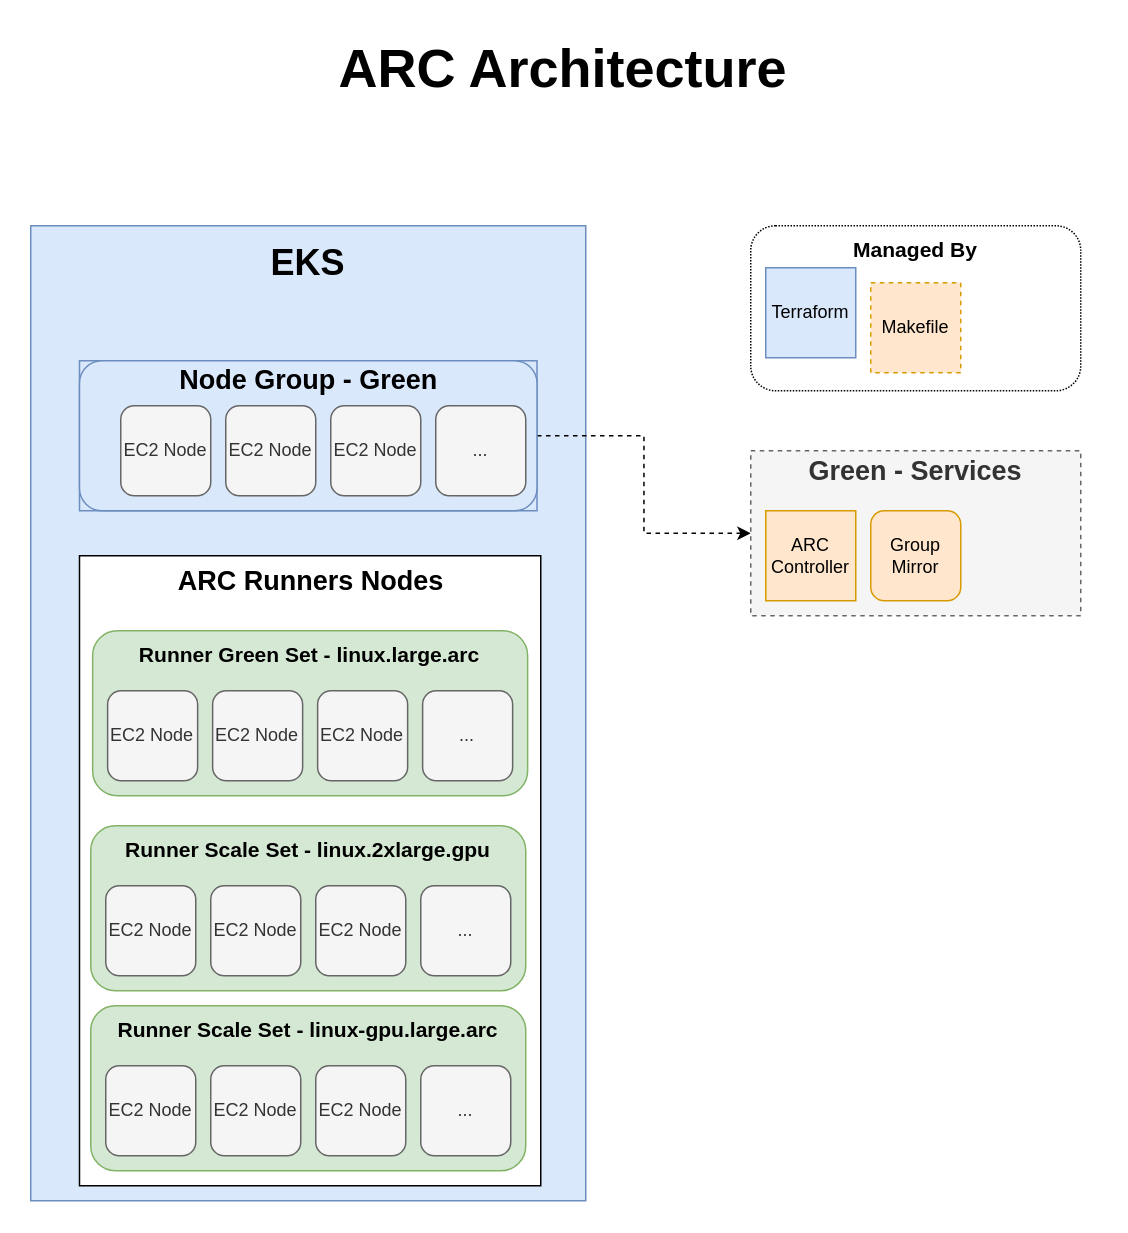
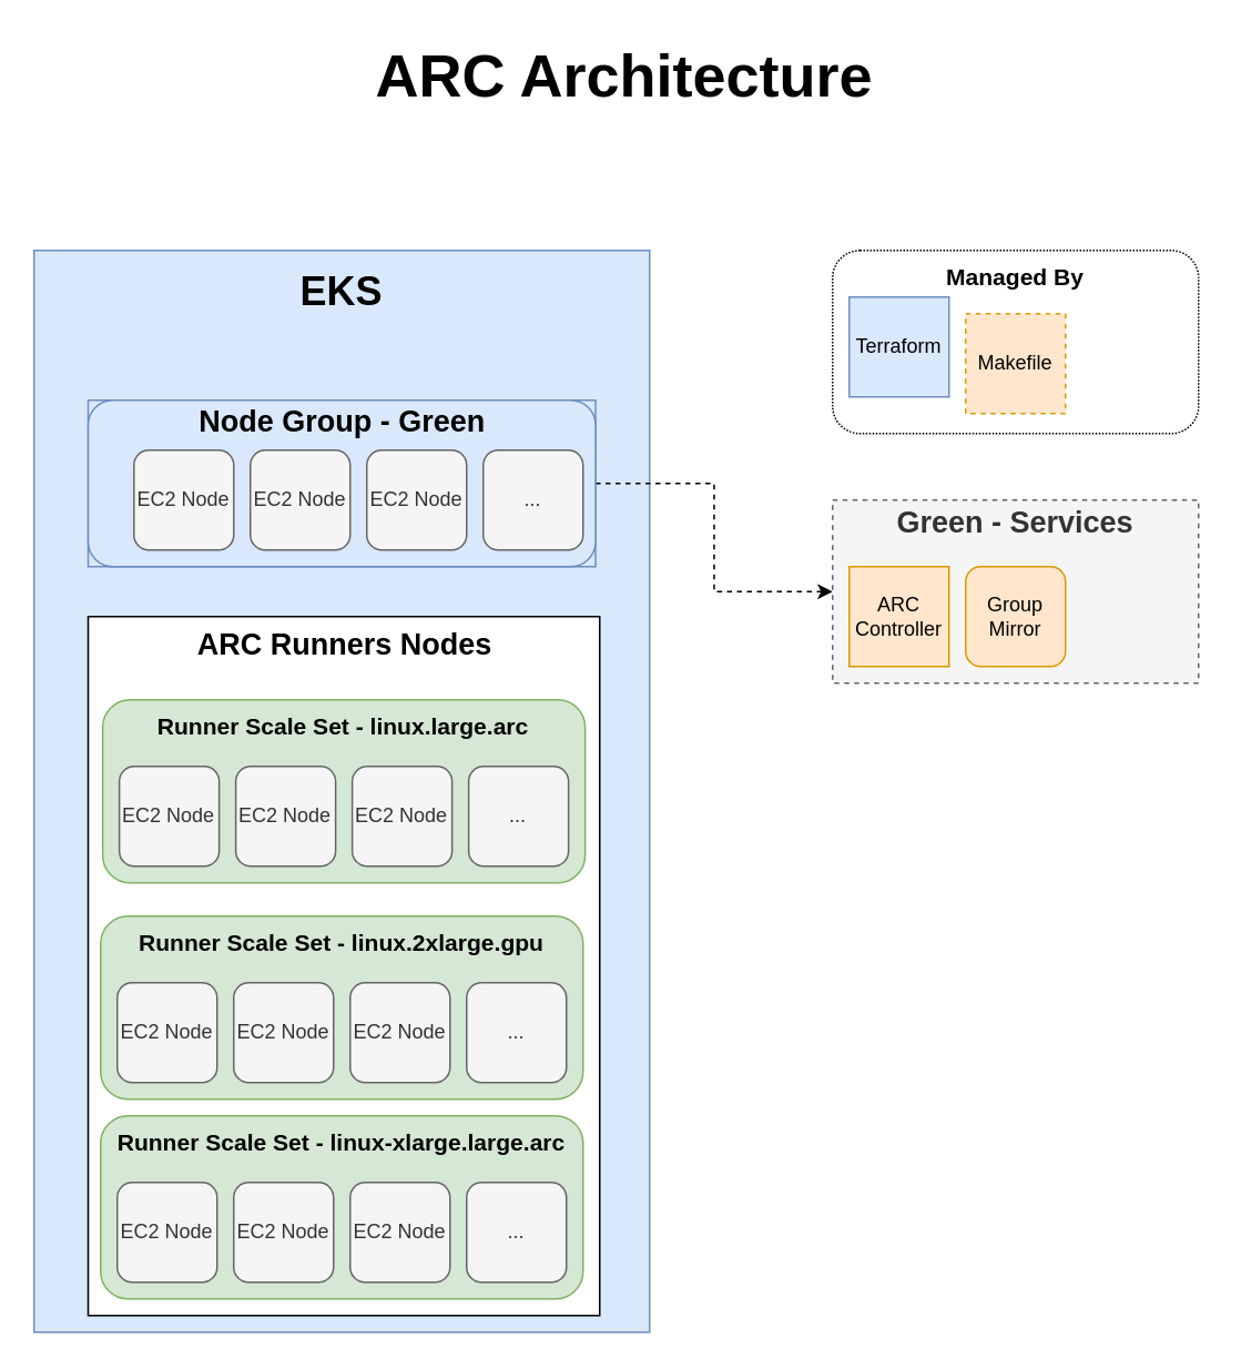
  <mxCell id="0" />
  <mxCell id="1" parent="0" />
  <mxCell id="2" value="&lt;h1&gt;EKS&lt;/h1&gt;" style="rounded=0;whiteSpace=wrap;html=1;spacingTop=-600;labelPosition=center;verticalLabelPosition=middle;align=center;verticalAlign=middle;labelBorderColor=none;labelBackgroundColor=none;fillColor=#dae8fc;strokeColor=#6c8ebf;" vertex="1" parent="1"><mxGeometry x="20" y="150" width="370" height="650" as="geometry" /></mxCell>
  <mxCell id="3" value="&lt;h2&gt;ARC Runners Nodes&lt;/h2&gt;" style="rounded=0;whiteSpace=wrap;html=1;spacingTop=-386;" vertex="1" parent="1"><mxGeometry x="52.5" y="370" width="307.5" height="420" as="geometry" /></mxCell>
  <mxCell id="4" value="" style="group;fillColor=#dae8fc;strokeColor=#6c8ebf;container=0;" vertex="1" connectable="0" parent="1"><mxGeometry x="52.5" y="240" width="305" height="100" as="geometry" /></mxCell>
  <mxCell id="5" value="" style="group;" vertex="1" connectable="0" parent="1"><mxGeometry x="61.25" y="420" width="290" height="110" as="geometry" /></mxCell>
- <mxCell id="6" value="&lt;h3&gt;Runner Green Set -&amp;nbsp;linux.large.arc&lt;/h3&gt;" style="rounded=1;whiteSpace=wrap;html=1;spacingTop=-79;fillColor=#d5e8d4;strokeColor=#82b366;" vertex="1" parent="5"><mxGeometry width="290" height="110" as="geometry" /></mxCell>
+ <mxCell id="6" value="&lt;h3&gt;Runner Scale Set -&amp;nbsp;linux.large.arc&lt;/h3&gt;" style="rounded=1;whiteSpace=wrap;html=1;spacingTop=-79;fillColor=#d5e8d4;strokeColor=#82b366;" vertex="1" parent="5"><mxGeometry width="290" height="110" as="geometry" /></mxCell>
  <mxCell id="7" value="EC2 Node" style="rounded=1;whiteSpace=wrap;html=1;fillColor=#f5f5f5;fontColor=#333333;strokeColor=#666666;" vertex="1" parent="5"><mxGeometry x="10" y="40" width="60" height="60" as="geometry" /></mxCell>
  <mxCell id="8" value="EC2 Node" style="rounded=1;whiteSpace=wrap;html=1;fillColor=#f5f5f5;fontColor=#333333;strokeColor=#666666;" vertex="1" parent="5"><mxGeometry x="80" y="40" width="60" height="60" as="geometry" /></mxCell>
  <mxCell id="9" value="EC2 Node" style="rounded=1;whiteSpace=wrap;html=1;fillColor=#f5f5f5;fontColor=#333333;strokeColor=#666666;" vertex="1" parent="5"><mxGeometry x="150" y="40" width="60" height="60" as="geometry" /></mxCell>
  <mxCell id="10" value="..." style="rounded=1;whiteSpace=wrap;html=1;fillColor=#f5f5f5;fontColor=#333333;strokeColor=#666666;" vertex="1" parent="5"><mxGeometry x="220" y="40" width="60" height="60" as="geometry" /></mxCell>
  <mxCell id="11" value="" style="group" vertex="1" connectable="0" parent="1"><mxGeometry x="60" y="550" width="290" height="110" as="geometry" /></mxCell>
  <mxCell id="12" value="&lt;h3&gt;Runner Scale Set -&amp;nbsp;linux.2xlarge.gpu&lt;/h3&gt;" style="rounded=1;whiteSpace=wrap;html=1;spacingTop=-79;fillColor=#d5e8d4;strokeColor=#82b366;" vertex="1" parent="11"><mxGeometry width="290" height="110" as="geometry" /></mxCell>
  <mxCell id="13" value="EC2 Node" style="rounded=1;whiteSpace=wrap;html=1;fillColor=#f5f5f5;fontColor=#333333;strokeColor=#666666;" vertex="1" parent="11"><mxGeometry x="10" y="40" width="60" height="60" as="geometry" /></mxCell>
  <mxCell id="14" value="EC2 Node" style="rounded=1;whiteSpace=wrap;html=1;fillColor=#f5f5f5;fontColor=#333333;strokeColor=#666666;" vertex="1" parent="11"><mxGeometry x="80" y="40" width="60" height="60" as="geometry" /></mxCell>
  <mxCell id="15" value="EC2 Node" style="rounded=1;whiteSpace=wrap;html=1;fillColor=#f5f5f5;fontColor=#333333;strokeColor=#666666;" vertex="1" parent="11"><mxGeometry x="150" y="40" width="60" height="60" as="geometry" /></mxCell>
  <mxCell id="16" value="..." style="rounded=1;whiteSpace=wrap;html=1;fillColor=#f5f5f5;fontColor=#333333;strokeColor=#666666;" vertex="1" parent="11"><mxGeometry x="220" y="40" width="60" height="60" as="geometry" /></mxCell>
  <mxCell id="17" value="" style="group" vertex="1" connectable="0" parent="1"><mxGeometry x="60" y="670" width="290" height="110" as="geometry" /></mxCell>
- <mxCell id="18" value="&lt;h3&gt;Runner Scale Set -&amp;nbsp;linux-gpu.large.arc&lt;/h3&gt;" style="rounded=1;whiteSpace=wrap;html=1;spacingTop=-79;fillColor=#d5e8d4;strokeColor=#82b366;" vertex="1" parent="17"><mxGeometry width="290" height="110" as="geometry" /></mxCell>
+ <mxCell id="18" value="&lt;h3&gt;Runner Scale Set -&amp;nbsp;linux-xlarge.large.arc&lt;/h3&gt;" style="rounded=1;whiteSpace=wrap;html=1;spacingTop=-79;fillColor=#d5e8d4;strokeColor=#82b366;" vertex="1" parent="17"><mxGeometry width="290" height="110" as="geometry" /></mxCell>
  <mxCell id="19" value="EC2 Node" style="rounded=1;whiteSpace=wrap;html=1;fillColor=#f5f5f5;fontColor=#333333;strokeColor=#666666;" vertex="1" parent="17"><mxGeometry x="10" y="40" width="60" height="60" as="geometry" /></mxCell>
  <mxCell id="20" value="EC2 Node" style="rounded=1;whiteSpace=wrap;html=1;fillColor=#f5f5f5;fontColor=#333333;strokeColor=#666666;" vertex="1" parent="17"><mxGeometry x="80" y="40" width="60" height="60" as="geometry" /></mxCell>
  <mxCell id="21" value="EC2 Node" style="rounded=1;whiteSpace=wrap;html=1;fillColor=#f5f5f5;fontColor=#333333;strokeColor=#666666;" vertex="1" parent="17"><mxGeometry x="150" y="40" width="60" height="60" as="geometry" /></mxCell>
  <mxCell id="22" value="..." style="rounded=1;whiteSpace=wrap;html=1;fillColor=#f5f5f5;fontColor=#333333;strokeColor=#666666;" vertex="1" parent="17"><mxGeometry x="220" y="40" width="60" height="60" as="geometry" /></mxCell>
  <mxCell id="23" style="edgeStyle=orthogonalEdgeStyle;rounded=0;orthogonalLoop=1;jettySize=auto;html=1;exitX=1;exitY=0.5;exitDx=0;exitDy=0;entryX=0;entryY=0.5;entryDx=0;entryDy=0;dashed=1;" edge="1" parent="1" source="24" target="30"><mxGeometry relative="1" as="geometry" /></mxCell>
  <mxCell id="24" value="&lt;h2 style=&quot;line-height: 120%;&quot;&gt;Node Group - Green&lt;/h2&gt;" style="rounded=1;whiteSpace=wrap;html=1;align=center;labelPosition=center;verticalLabelPosition=middle;verticalAlign=middle;spacingTop=-74;glass=0;shadow=0;strokeWidth=1;fillColor=#dae8fc;strokeColor=#6c8ebf;" vertex="1" parent="1"><mxGeometry x="52.5" y="240" width="305" height="100" as="geometry" /></mxCell>
  <mxCell id="25" value="EC2 Node" style="rounded=1;whiteSpace=wrap;html=1;fillColor=#f5f5f5;strokeColor=#666666;fontColor=#333333;" vertex="1" parent="1"><mxGeometry x="80" y="270" width="60" height="60" as="geometry" /></mxCell>
  <mxCell id="26" value="EC2 Node" style="rounded=1;whiteSpace=wrap;html=1;fillColor=#f5f5f5;strokeColor=#666666;fontColor=#333333;" vertex="1" parent="1"><mxGeometry x="150" y="270" width="60" height="60" as="geometry" /></mxCell>
  <mxCell id="27" value="EC2 Node" style="rounded=1;whiteSpace=wrap;html=1;fillColor=#f5f5f5;strokeColor=#666666;fontColor=#333333;" vertex="1" parent="1"><mxGeometry x="220" y="270" width="60" height="60" as="geometry" /></mxCell>
  <mxCell id="28" value="..." style="rounded=1;whiteSpace=wrap;html=1;fillColor=#f5f5f5;strokeColor=#666666;fontColor=#333333;" vertex="1" parent="1"><mxGeometry x="290" y="270" width="60" height="60" as="geometry" /></mxCell>
  <mxCell id="29" value="" style="group" vertex="1" connectable="0" parent="1"><mxGeometry x="500" y="300" width="220" height="110" as="geometry" /></mxCell>
  <mxCell id="30" value="&lt;h2&gt;Green - Services&lt;/h2&gt;" style="rounded=0;whiteSpace=wrap;html=1;dashed=1;spacingTop=-82;fillColor=#f5f5f5;fontColor=#333333;strokeColor=#666666;" vertex="1" parent="29"><mxGeometry width="220" height="110" as="geometry" /></mxCell>
  <mxCell id="31" value="ARC Controller" style="whiteSpace=wrap;html=1;fillColor=#ffe6cc;strokeColor=#d79b00;rounded=0;" vertex="1" parent="29"><mxGeometry x="10" y="40" width="60" height="60" as="geometry" /></mxCell>
  <mxCell id="32" value="Group Mirror" style="rounded=1;whiteSpace=wrap;html=1;fillColor=#ffe6cc;strokeColor=#d79b00;" vertex="1" parent="29"><mxGeometry x="80" y="40" width="60" height="60" as="geometry" /></mxCell>
  <mxCell id="33" value="" style="group" vertex="1" connectable="0" parent="1"><mxGeometry x="500" y="150" width="220" height="110" as="geometry" /></mxCell>
  <mxCell id="34" value="&lt;h3&gt;Managed By&lt;/h3&gt;" style="rounded=1;whiteSpace=wrap;html=1;dashed=1;dashPattern=1 1;spacingTop=-79;" vertex="1" parent="33"><mxGeometry width="220" height="110" as="geometry" /></mxCell>
  <mxCell id="35" value="Terraform" style="rounded=0;whiteSpace=wrap;html=1;fillColor=#dae8fc;strokeColor=#6c8ebf;" vertex="1" parent="33"><mxGeometry x="10" y="28" width="60" height="60" as="geometry" /></mxCell>
  <mxCell id="36" value="Makefile" style="rounded=0;whiteSpace=wrap;html=1;fillColor=#ffe6cc;strokeColor=#d79b00;dashed=1;" vertex="1" parent="33"><mxGeometry x="80" y="38" width="60" height="60" as="geometry" /></mxCell>
  <mxCell id="37" value="&lt;h1&gt;&lt;font style=&quot;font-size: 36px;&quot;&gt;ARC Architecture&lt;/font&gt;&lt;/h1&gt;" style="text;strokeColor=none;align=center;fillColor=none;html=1;verticalAlign=middle;whiteSpace=wrap;rounded=0;fontStyle=1" vertex="1" parent="1"><mxGeometry x="20" y="20" width="710" height="50" as="geometry" /></mxCell>
